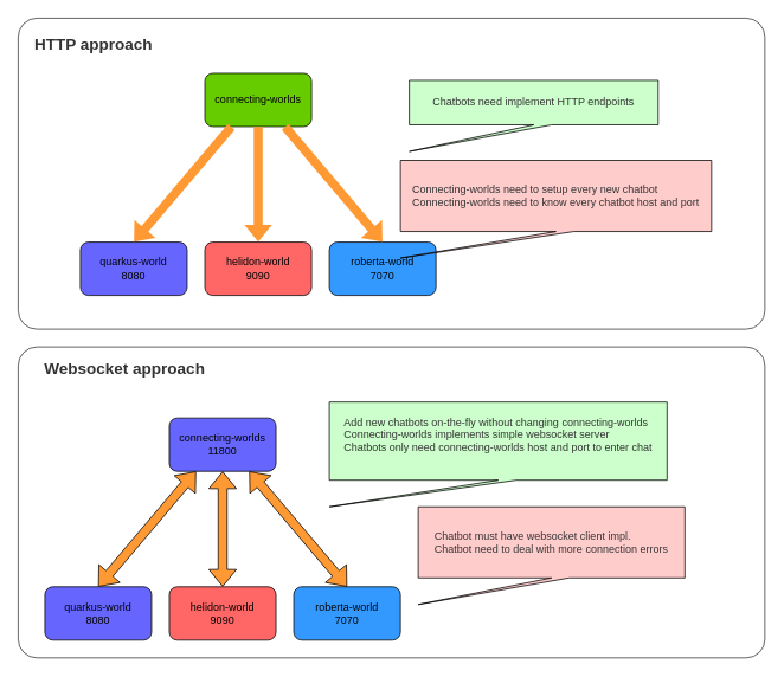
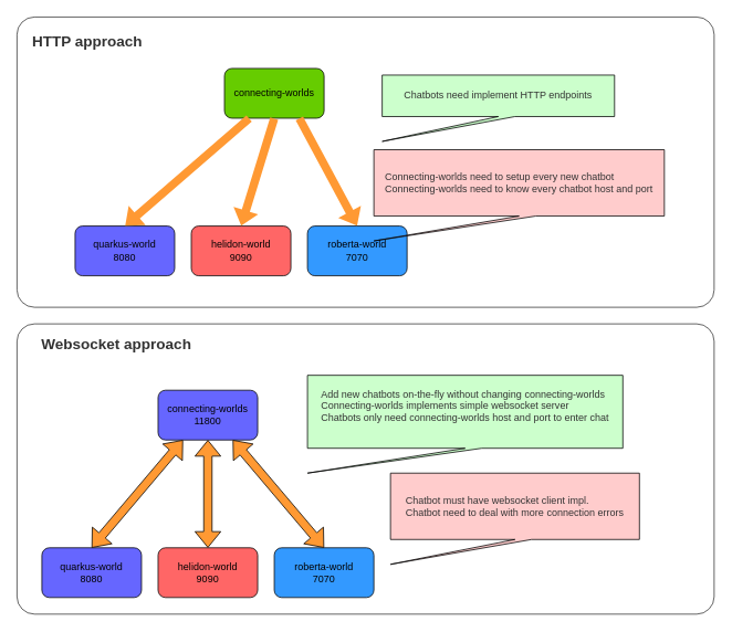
  <mxCell id="0" />
  <mxCell id="1" parent="0" />
  <mxCell id="2" value="" style="rounded=1;whiteSpace=wrap;html=1;fontColor=#333333;strokeColor=#333333;fillColor=#FFFFFF;arcSize=6;" vertex="1" parent="1"><mxGeometry x="20" y="390" width="840" height="350" as="geometry" /></mxCell>
  <mxCell id="3" value="" style="rounded=1;whiteSpace=wrap;html=1;fontColor=#333333;strokeColor=#333333;fillColor=#FFFFFF;arcSize=6;" vertex="1" parent="1"><mxGeometry x="20" y="20" width="840" height="350" as="geometry" /></mxCell>
- <mxCell id="4" value="connecting-worlds" style="rounded=1;whiteSpace=wrap;html=1;fillColor=#66CC00;" vertex="1" parent="1"><mxGeometry x="230" y="82" width="120" height="60" as="geometry" /></mxCell>
+ <mxCell id="4" value="connecting-worlds" style="rounded=1;whiteSpace=wrap;html=1;fillColor=#66CC00;" vertex="1" parent="1"><mxGeometry x="270" y="82" width="120" height="60" as="geometry" /></mxCell>
  <mxCell id="5" value="quarkus-world&lt;br&gt;8080" style="rounded=1;whiteSpace=wrap;html=1;fillColor=#6666FF;" vertex="1" parent="1"><mxGeometry x="90" y="272" width="120" height="60" as="geometry" /></mxCell>
  <mxCell id="6" value="helidon-world&lt;br&gt;9090" style="rounded=1;whiteSpace=wrap;html=1;fillColor=#FF6666;" vertex="1" parent="1"><mxGeometry x="230" y="272" width="120" height="60" as="geometry" /></mxCell>
  <mxCell id="7" value="roberta-world&lt;br&gt;7070" style="rounded=1;whiteSpace=wrap;html=1;fillColor=#3399FF;" vertex="1" parent="1"><mxGeometry x="370" y="272" width="120" height="60" as="geometry" /></mxCell>
  <mxCell id="8" value="" style="shape=flexArrow;endArrow=classic;html=1;exitX=0.25;exitY=1;exitDx=0;exitDy=0;fillColor=#FF9933;strokeColor=none;entryX=0.5;entryY=0;entryDx=0;entryDy=0;" edge="1" parent="1" source="4" target="5"><mxGeometry width="50" height="50" relative="1" as="geometry"><mxPoint x="230" y="202" as="sourcePoint" /><mxPoint x="100" y="272" as="targetPoint" /></mxGeometry></mxCell>
  <mxCell id="9" value="" style="shape=flexArrow;endArrow=classic;html=1;entryX=0.5;entryY=0;entryDx=0;entryDy=0;exitX=0.5;exitY=1;exitDx=0;exitDy=0;fillColor=#FF9933;strokeColor=none;" edge="1" parent="1" source="4" target="6"><mxGeometry width="50" height="50" relative="1" as="geometry"><mxPoint x="380" y="212" as="sourcePoint" /><mxPoint x="250" y="282" as="targetPoint" /></mxGeometry></mxCell>
  <mxCell id="10" value="" style="shape=flexArrow;endArrow=classic;html=1;exitX=0.75;exitY=1;exitDx=0;exitDy=0;entryX=0.5;entryY=0;entryDx=0;entryDy=0;fillColor=#FF9933;strokeColor=none;" edge="1" parent="1" source="4" target="7"><mxGeometry width="50" height="50" relative="1" as="geometry"><mxPoint x="270" y="202" as="sourcePoint" /><mxPoint x="110" y="282" as="targetPoint" /></mxGeometry></mxCell>
  <mxCell id="11" value="connecting-worlds&lt;br&gt;11800" style="rounded=1;whiteSpace=wrap;html=1;fillColor=#6666ff;" vertex="1" parent="1"><mxGeometry x="190" y="470" width="120" height="60" as="geometry" /></mxCell>
  <mxCell id="12" value="quarkus-world&lt;br&gt;8080" style="rounded=1;whiteSpace=wrap;html=1;fillColor=#6666FF;" vertex="1" parent="1"><mxGeometry x="50" y="660" width="120" height="60" as="geometry" /></mxCell>
  <mxCell id="13" value="helidon-world&lt;br&gt;9090" style="rounded=1;whiteSpace=wrap;html=1;fillColor=#FF6666;" vertex="1" parent="1"><mxGeometry x="190" y="660" width="120" height="60" as="geometry" /></mxCell>
  <mxCell id="14" value="roberta-world&lt;br&gt;7070" style="rounded=1;whiteSpace=wrap;html=1;fillColor=#3399FF;" vertex="1" parent="1"><mxGeometry x="330" y="660" width="120" height="60" as="geometry" /></mxCell>
  <mxCell id="15" value="" style="shape=flexArrow;endArrow=classic;startArrow=classic;html=1;fillColor=#FF9933;exitX=0.5;exitY=0;exitDx=0;exitDy=0;entryX=0.25;entryY=1;entryDx=0;entryDy=0;" edge="1" parent="1" source="12" target="11"><mxGeometry width="100" height="100" relative="1" as="geometry"><mxPoint x="10" y="670" as="sourcePoint" /><mxPoint x="110" y="570" as="targetPoint" /></mxGeometry></mxCell>
  <mxCell id="16" value="" style="shape=flexArrow;endArrow=classic;startArrow=classic;html=1;fillColor=#FF9933;exitX=0.5;exitY=0;exitDx=0;exitDy=0;entryX=0.75;entryY=1;entryDx=0;entryDy=0;" edge="1" parent="1" source="14" target="11"><mxGeometry width="100" height="100" relative="1" as="geometry"><mxPoint x="70" y="670" as="sourcePoint" /><mxPoint x="220" y="540" as="targetPoint" /></mxGeometry></mxCell>
  <mxCell id="17" value="" style="shape=flexArrow;endArrow=classic;startArrow=classic;html=1;fillColor=#FF9933;exitX=0.5;exitY=0;exitDx=0;exitDy=0;entryX=0.5;entryY=1;entryDx=0;entryDy=0;" edge="1" parent="1" source="13" target="11"><mxGeometry width="100" height="100" relative="1" as="geometry"><mxPoint x="430" y="670" as="sourcePoint" /><mxPoint x="280" y="540" as="targetPoint" /></mxGeometry></mxCell>
  <mxCell id="18" value="&lt;div style=&quot;text-align: justify&quot;&gt;&lt;span style=&quot;color: rgb(51 , 51 , 51)&quot;&gt;Connecting-worlds need to setup every new chatbot&lt;/span&gt;&lt;/div&gt;&lt;span style=&quot;color: rgb(51 , 51 , 51) ; text-align: justify&quot;&gt;Connecting-worlds n&lt;/span&gt;&lt;span style=&quot;text-align: justify ; color: rgb(51 , 51 , 51)&quot;&gt;eed to know every chatbot host and port&lt;/span&gt;&lt;span style=&quot;color: rgb(51 , 51 , 51) ; text-align: justify&quot;&gt;&lt;br&gt;&lt;/span&gt;" style="shape=callout;whiteSpace=wrap;html=1;perimeter=calloutPerimeter;fillColor=#FFCCCC;position2=0;align=center;" vertex="1" parent="1"><mxGeometry x="450" y="180" width="350" height="110" as="geometry" /></mxCell>
  <mxCell id="19" value="&lt;div style=&quot;text-align: left&quot;&gt;&lt;span&gt;&lt;font color=&quot;#333333&quot;&gt;Chatbot must have websocket client impl.&lt;/font&gt;&lt;/span&gt;&lt;/div&gt;&lt;div style=&quot;text-align: left&quot;&gt;&lt;span&gt;&lt;font color=&quot;#333333&quot;&gt;Chatbot need to deal with more connection errors&lt;/font&gt;&lt;/span&gt;&lt;/div&gt;" style="shape=callout;whiteSpace=wrap;html=1;perimeter=calloutPerimeter;fillColor=#FFCCCC;position2=0;" vertex="1" parent="1"><mxGeometry x="470" y="570" width="300" height="110" as="geometry" /></mxCell>
  <mxCell id="20" value="&lt;div style=&quot;text-align: justify&quot;&gt;&lt;/div&gt;&lt;span style=&quot;color: rgb(51 , 51 , 51) ; text-align: justify&quot;&gt;Chatbots need implement HTTP endpoints&lt;br&gt;&lt;/span&gt;" style="shape=callout;whiteSpace=wrap;html=1;perimeter=calloutPerimeter;fillColor=#CCFFCC;position2=0;align=center;" vertex="1" parent="1"><mxGeometry x="460" y="90" width="280" height="80" as="geometry" /></mxCell>
  <mxCell id="21" value="&lt;div style=&quot;text-align: justify&quot;&gt;&lt;font color=&quot;#333333&quot;&gt;Add new chatbots on-the-fly without changing connecting-worlds&lt;/font&gt;&lt;/div&gt;&lt;div style=&quot;text-align: justify&quot;&gt;&lt;font color=&quot;#333333&quot;&gt;Connecting-worlds implements simple websocket server&lt;/font&gt;&lt;/div&gt;&lt;div style=&quot;text-align: justify&quot;&gt;&lt;font color=&quot;#333333&quot;&gt;Chatbots only need connecting-worlds host and port to enter chat&lt;/font&gt;&lt;/div&gt;&lt;span style=&quot;color: rgb(51 , 51 , 51) ; text-align: justify&quot;&gt;&lt;br&gt;&lt;/span&gt;" style="shape=callout;whiteSpace=wrap;html=1;perimeter=calloutPerimeter;fillColor=#CCFFCC;position2=0;" vertex="1" parent="1"><mxGeometry x="370" y="452" width="380" height="118" as="geometry" /></mxCell>
  <mxCell id="22" value="&lt;h2&gt;&lt;b&gt;HTTP approach&lt;/b&gt;&lt;/h2&gt;" style="text;html=1;strokeColor=none;fillColor=none;align=center;verticalAlign=middle;whiteSpace=wrap;rounded=0;fontColor=#333333;" vertex="1" parent="1"><mxGeometry x="30" y="30" width="150" height="40" as="geometry" /></mxCell>
  <mxCell id="23" value="&lt;h2&gt;&lt;b&gt;Websocket approach&lt;/b&gt;&lt;/h2&gt;" style="text;html=1;strokeColor=none;fillColor=none;align=center;verticalAlign=middle;whiteSpace=wrap;rounded=0;fontColor=#333333;" vertex="1" parent="1"><mxGeometry x="40" y="400" width="200" height="30" as="geometry" /></mxCell>
